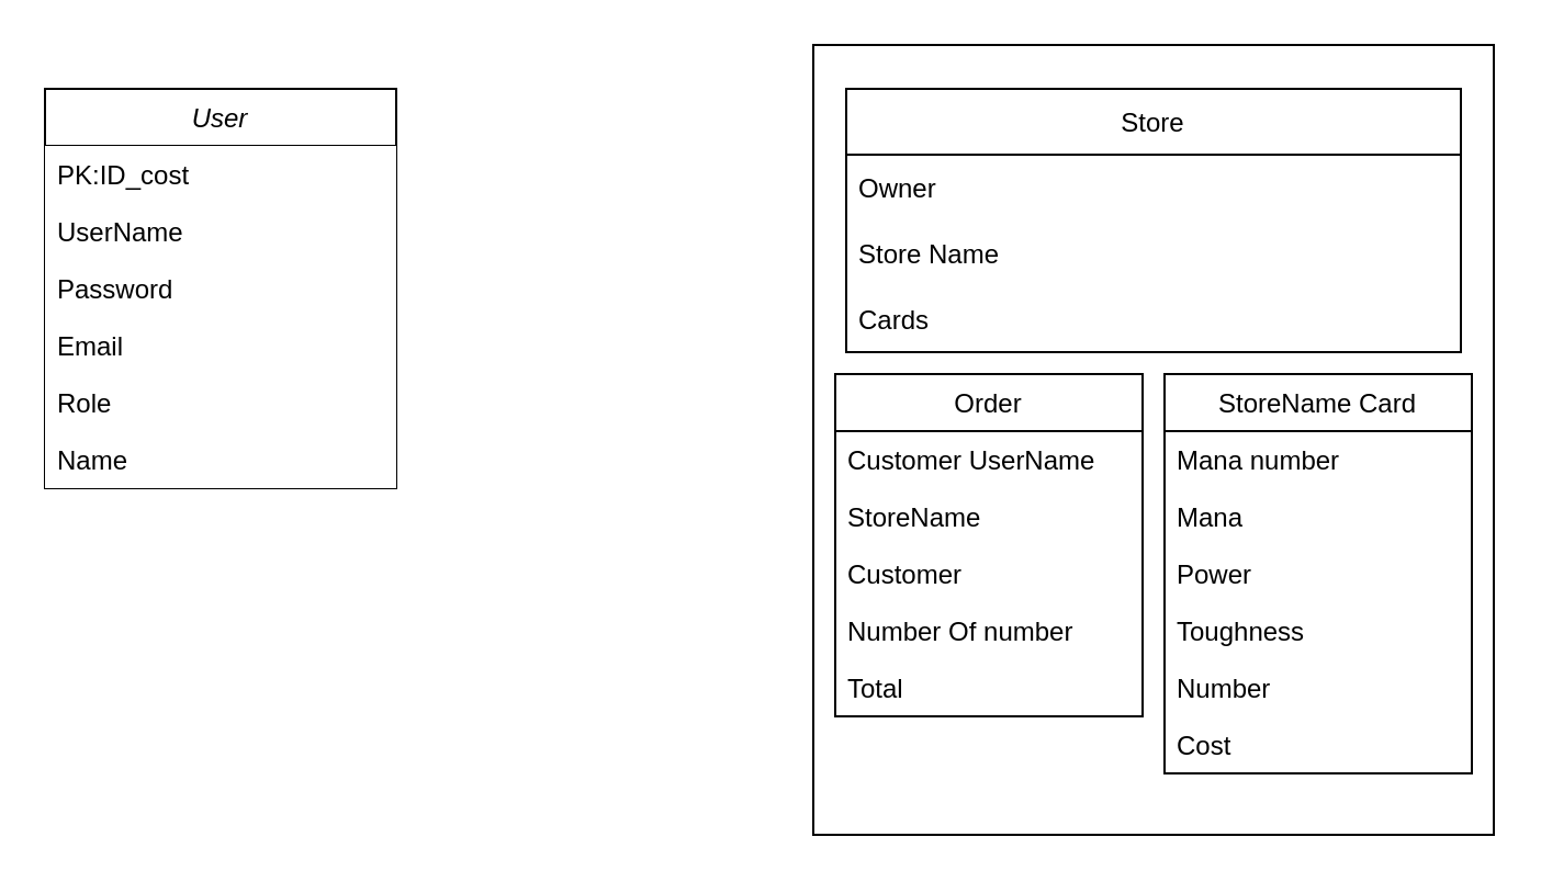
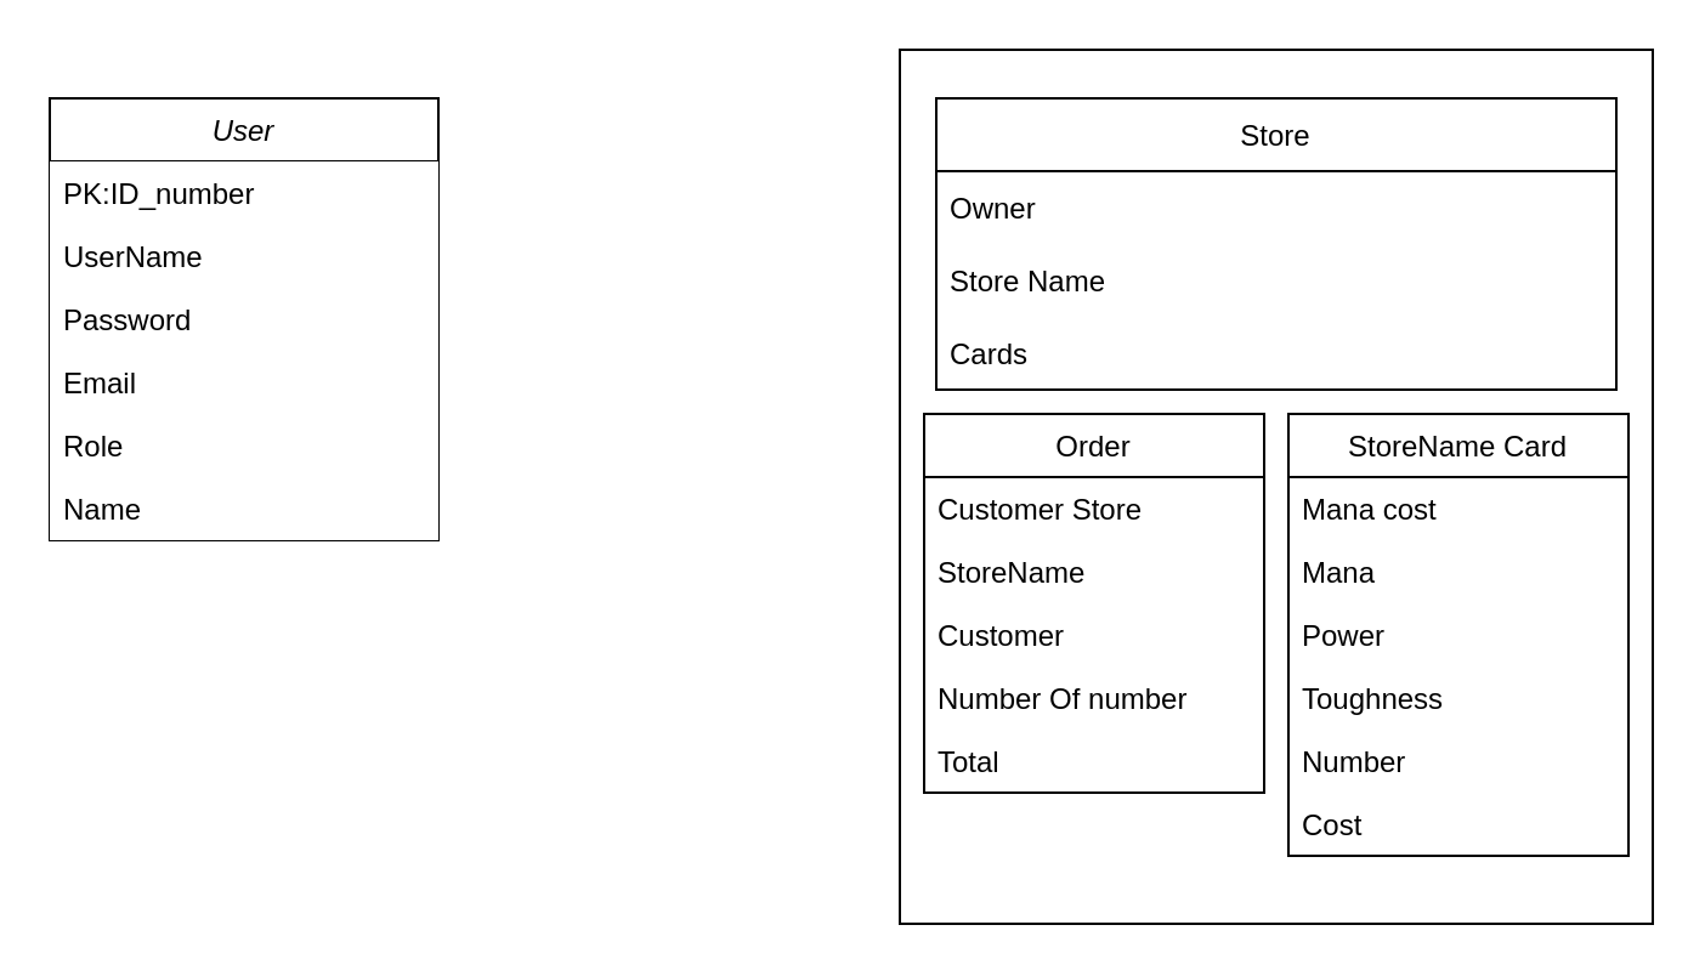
  <mxCell id="0" />
  <mxCell id="1" parent="0" />
  <mxCell id="2" value="" style="rounded=0;whiteSpace=wrap;html=1;" parent="1" vertex="1"><mxGeometry x="370" y="20" width="310" height="360" as="geometry" /></mxCell>
  <mxCell id="3" value="User" style="swimlane;fontStyle=2;align=center;verticalAlign=top;childLayout=stackLayout;horizontal=1;startSize=26;horizontalStack=0;resizeParent=1;resizeLast=0;collapsible=1;marginBottom=0;rounded=0;shadow=0;strokeWidth=1;fillColor=default;" parent="1" vertex="1"><mxGeometry x="20" y="40" width="160" height="182" as="geometry"><mxRectangle x="230" y="140" width="160" height="26" as="alternateBounds" /></mxGeometry></mxCell>
- <mxCell id="4" value="PK:ID_cost" style="text;align=left;verticalAlign=top;spacingLeft=4;spacingRight=4;overflow=hidden;rotatable=0;points=[[0,0.5],[1,0.5]];portConstraint=eastwest;fillColor=default;" parent="3" vertex="1"><mxGeometry y="26" width="160" height="26" as="geometry" /></mxCell>
+ <mxCell id="4" value="PK:ID_number" style="text;align=left;verticalAlign=top;spacingLeft=4;spacingRight=4;overflow=hidden;rotatable=0;points=[[0,0.5],[1,0.5]];portConstraint=eastwest;fillColor=default;" parent="3" vertex="1"><mxGeometry y="26" width="160" height="26" as="geometry" /></mxCell>
  <mxCell id="5" value="UserName" style="text;align=left;verticalAlign=top;spacingLeft=4;spacingRight=4;overflow=hidden;rotatable=0;points=[[0,0.5],[1,0.5]];portConstraint=eastwest;rounded=0;shadow=0;html=0;fillColor=default;" parent="3" vertex="1"><mxGeometry y="52" width="160" height="26" as="geometry" /></mxCell>
  <mxCell id="6" value="Password" style="text;align=left;verticalAlign=top;spacingLeft=4;spacingRight=4;overflow=hidden;rotatable=0;points=[[0,0.5],[1,0.5]];portConstraint=eastwest;rounded=0;shadow=0;html=0;fillColor=default;" parent="3" vertex="1"><mxGeometry y="78" width="160" height="26" as="geometry" /></mxCell>
  <mxCell id="7" value="Email" style="text;align=left;verticalAlign=top;spacingLeft=4;spacingRight=4;overflow=hidden;rotatable=0;points=[[0,0.5],[1,0.5]];portConstraint=eastwest;rounded=0;shadow=0;html=0;fillColor=default;" parent="3" vertex="1"><mxGeometry y="104" width="160" height="26" as="geometry" /></mxCell>
  <mxCell id="8" value="Role" style="text;align=left;verticalAlign=top;spacingLeft=4;spacingRight=4;overflow=hidden;rotatable=0;points=[[0,0.5],[1,0.5]];portConstraint=eastwest;fillColor=default;" parent="3" vertex="1"><mxGeometry y="130" width="160" height="26" as="geometry" /></mxCell>
  <mxCell id="9" value="Name" style="text;align=left;verticalAlign=top;spacingLeft=4;spacingRight=4;overflow=hidden;rotatable=0;points=[[0,0.5],[1,0.5]];portConstraint=eastwest;fillColor=default;" vertex="1" parent="3"><mxGeometry y="156" width="160" height="26" as="geometry" /></mxCell>
  <mxCell id="10" value="Store" style="swimlane;fontStyle=0;childLayout=stackLayout;horizontal=1;startSize=30;horizontalStack=0;resizeParent=1;resizeParentMax=0;resizeLast=0;collapsible=1;marginBottom=0;" parent="1" vertex="1"><mxGeometry x="385" y="40" width="280" height="120" as="geometry" /></mxCell>
  <mxCell id="11" value="Owner" style="text;strokeColor=none;fillColor=none;align=left;verticalAlign=middle;spacingLeft=4;spacingRight=4;overflow=hidden;points=[[0,0.5],[1,0.5]];portConstraint=eastwest;rotatable=0;" parent="10" vertex="1"><mxGeometry y="30" width="280" height="30" as="geometry" /></mxCell>
  <mxCell id="12" value="Store Name" style="text;strokeColor=none;fillColor=none;align=left;verticalAlign=middle;spacingLeft=4;spacingRight=4;overflow=hidden;points=[[0,0.5],[1,0.5]];portConstraint=eastwest;rotatable=0;" parent="10" vertex="1"><mxGeometry y="60" width="280" height="30" as="geometry" /></mxCell>
  <mxCell id="13" value="Cards" style="text;strokeColor=none;fillColor=none;align=left;verticalAlign=middle;spacingLeft=4;spacingRight=4;overflow=hidden;points=[[0,0.5],[1,0.5]];portConstraint=eastwest;rotatable=0;" vertex="1" parent="10"><mxGeometry y="90" width="280" height="30" as="geometry" /></mxCell>
  <mxCell id="14" value="StoreName Card" style="swimlane;fontStyle=0;childLayout=stackLayout;horizontal=1;startSize=26;fillColor=none;horizontalStack=0;resizeParent=1;resizeParentMax=0;resizeLast=0;collapsible=1;marginBottom=0;" parent="1" vertex="1"><mxGeometry x="530" y="170" width="140" height="182" as="geometry" /></mxCell>
- <mxCell id="15" value="Mana number&#10;" style="text;strokeColor=none;fillColor=none;align=left;verticalAlign=top;spacingLeft=4;spacingRight=4;overflow=hidden;rotatable=0;points=[[0,0.5],[1,0.5]];portConstraint=eastwest;" parent="14" vertex="1"><mxGeometry y="26" width="140" height="26" as="geometry" /></mxCell>
+ <mxCell id="15" value="Mana cost&#10;" style="text;strokeColor=none;fillColor=none;align=left;verticalAlign=top;spacingLeft=4;spacingRight=4;overflow=hidden;rotatable=0;points=[[0,0.5],[1,0.5]];portConstraint=eastwest;" parent="14" vertex="1"><mxGeometry y="26" width="140" height="26" as="geometry" /></mxCell>
  <mxCell id="16" value="Mana" style="text;strokeColor=none;fillColor=none;align=left;verticalAlign=top;spacingLeft=4;spacingRight=4;overflow=hidden;rotatable=0;points=[[0,0.5],[1,0.5]];portConstraint=eastwest;" parent="14" vertex="1"><mxGeometry y="52" width="140" height="26" as="geometry" /></mxCell>
  <mxCell id="17" value="Power" style="text;strokeColor=none;fillColor=none;align=left;verticalAlign=top;spacingLeft=4;spacingRight=4;overflow=hidden;rotatable=0;points=[[0,0.5],[1,0.5]];portConstraint=eastwest;" parent="14" vertex="1"><mxGeometry y="78" width="140" height="26" as="geometry" /></mxCell>
  <mxCell id="18" value="Toughness" style="text;strokeColor=none;fillColor=none;align=left;verticalAlign=top;spacingLeft=4;spacingRight=4;overflow=hidden;rotatable=0;points=[[0,0.5],[1,0.5]];portConstraint=eastwest;" parent="14" vertex="1"><mxGeometry y="104" width="140" height="26" as="geometry" /></mxCell>
  <mxCell id="19" value="Number " style="text;strokeColor=none;fillColor=none;align=left;verticalAlign=top;spacingLeft=4;spacingRight=4;overflow=hidden;rotatable=0;points=[[0,0.5],[1,0.5]];portConstraint=eastwest;" parent="14" vertex="1"><mxGeometry y="130" width="140" height="26" as="geometry" /></mxCell>
  <mxCell id="20" value="Cost" style="text;strokeColor=none;fillColor=none;align=left;verticalAlign=top;spacingLeft=4;spacingRight=4;overflow=hidden;rotatable=0;points=[[0,0.5],[1,0.5]];portConstraint=eastwest;" parent="14" vertex="1"><mxGeometry y="156" width="140" height="26" as="geometry" /></mxCell>
  <mxCell id="21" value="Order" style="swimlane;fontStyle=0;childLayout=stackLayout;horizontal=1;startSize=26;fillColor=none;horizontalStack=0;resizeParent=1;resizeParentMax=0;resizeLast=0;collapsible=1;marginBottom=0;" parent="1" vertex="1"><mxGeometry x="380" y="170" width="140" height="156" as="geometry" /></mxCell>
- <mxCell id="22" value="Customer UserName" style="text;strokeColor=none;fillColor=none;align=left;verticalAlign=top;spacingLeft=4;spacingRight=4;overflow=hidden;rotatable=0;points=[[0,0.5],[1,0.5]];portConstraint=eastwest;" parent="21" vertex="1"><mxGeometry y="26" width="140" height="26" as="geometry" /></mxCell>
+ <mxCell id="22" value="Customer Store" style="text;strokeColor=none;fillColor=none;align=left;verticalAlign=top;spacingLeft=4;spacingRight=4;overflow=hidden;rotatable=0;points=[[0,0.5],[1,0.5]];portConstraint=eastwest;" parent="21" vertex="1"><mxGeometry y="26" width="140" height="26" as="geometry" /></mxCell>
  <mxCell id="23" value="StoreName" style="text;strokeColor=none;fillColor=none;align=left;verticalAlign=top;spacingLeft=4;spacingRight=4;overflow=hidden;rotatable=0;points=[[0,0.5],[1,0.5]];portConstraint=eastwest;" parent="21" vertex="1"><mxGeometry y="52" width="140" height="26" as="geometry" /></mxCell>
  <mxCell id="24" value="Customer" style="text;strokeColor=none;fillColor=none;align=left;verticalAlign=top;spacingLeft=4;spacingRight=4;overflow=hidden;rotatable=0;points=[[0,0.5],[1,0.5]];portConstraint=eastwest;" parent="21" vertex="1"><mxGeometry y="78" width="140" height="26" as="geometry" /></mxCell>
  <mxCell id="25" value="Number Of number" style="text;strokeColor=none;fillColor=none;align=left;verticalAlign=top;spacingLeft=4;spacingRight=4;overflow=hidden;rotatable=0;points=[[0,0.5],[1,0.5]];portConstraint=eastwest;" parent="21" vertex="1"><mxGeometry y="104" width="140" height="26" as="geometry" /></mxCell>
  <mxCell id="26" value="Total" style="text;strokeColor=none;fillColor=none;align=left;verticalAlign=top;spacingLeft=4;spacingRight=4;overflow=hidden;rotatable=0;points=[[0,0.5],[1,0.5]];portConstraint=eastwest;" parent="21" vertex="1"><mxGeometry y="130" width="140" height="26" as="geometry" /></mxCell>
